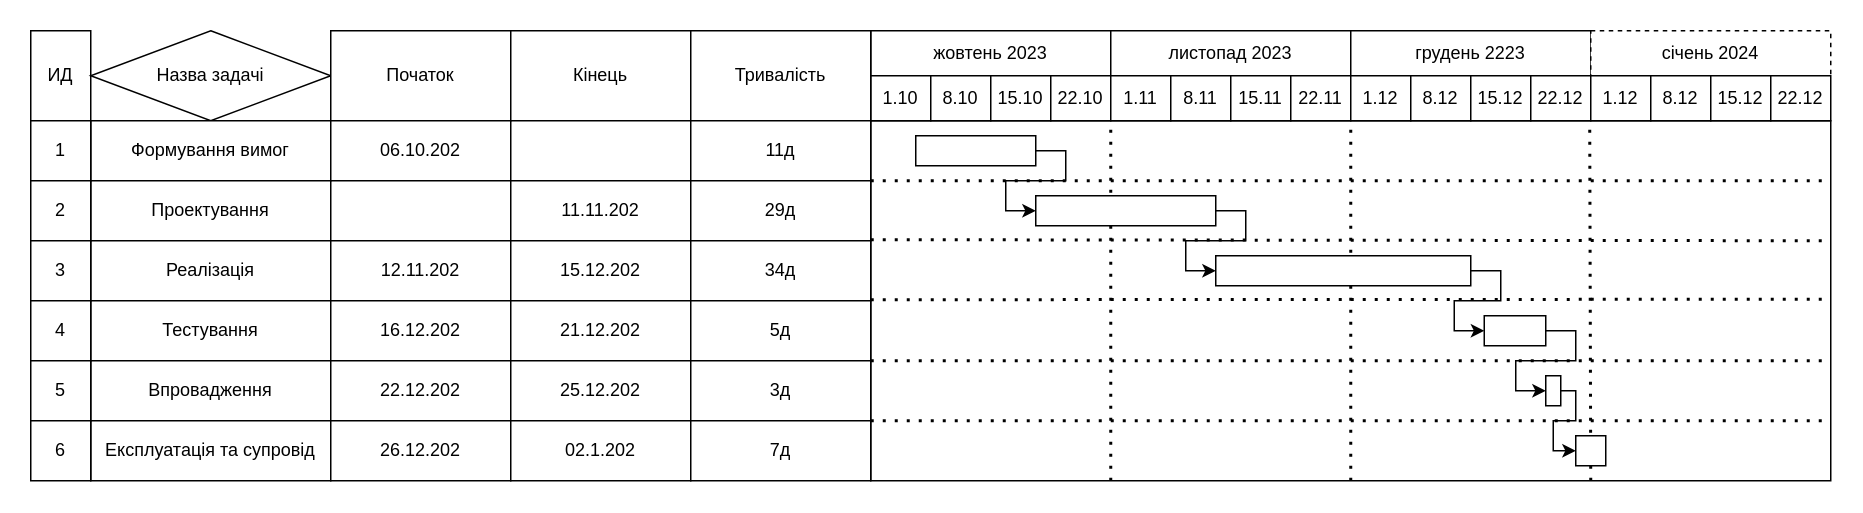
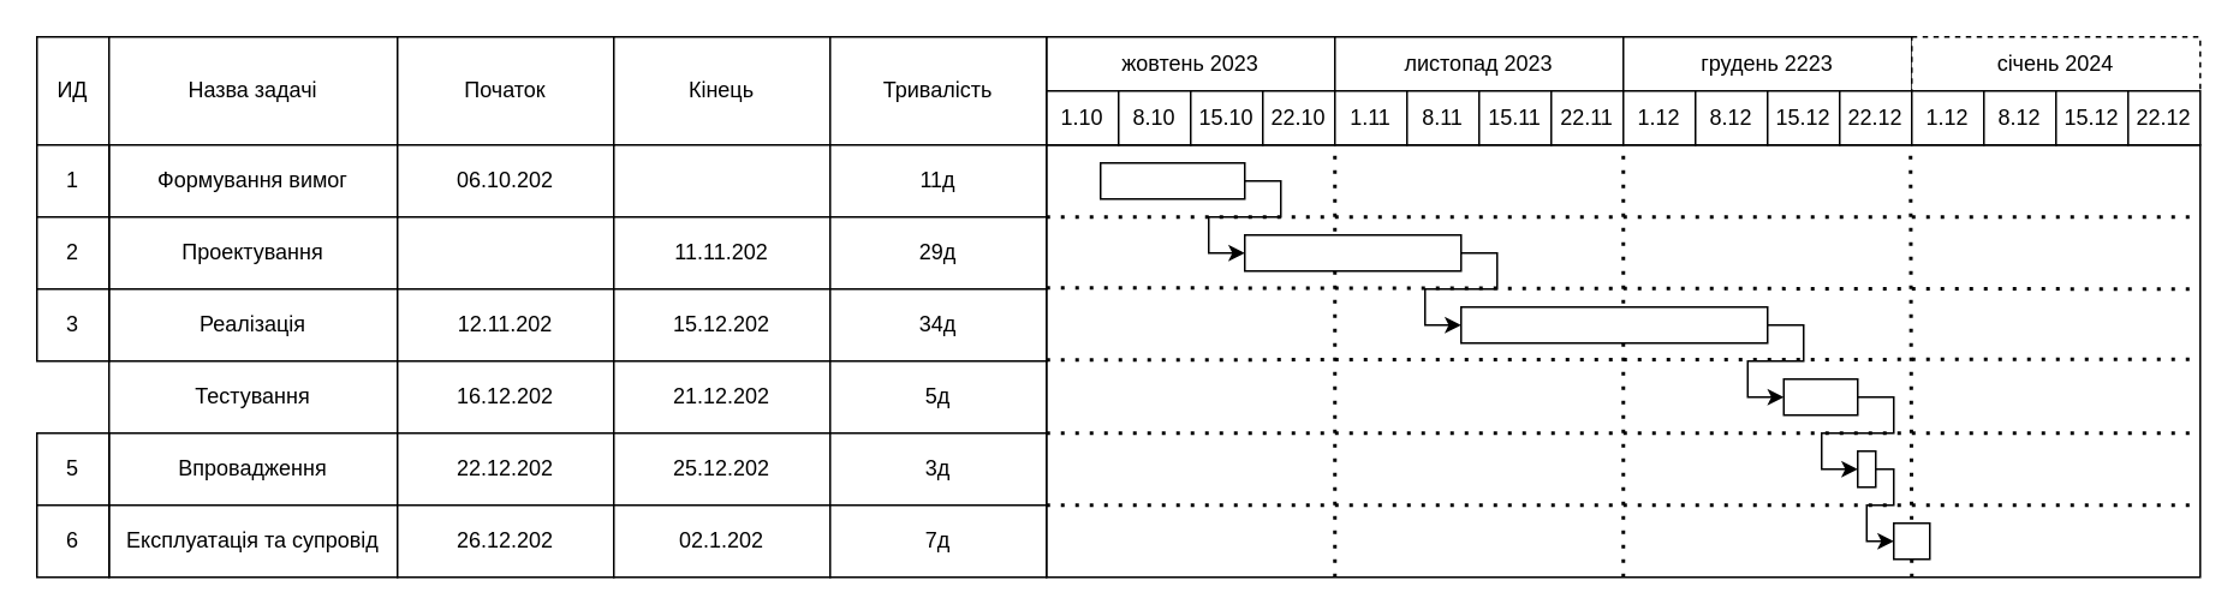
  <mxCell id="0" />
  <mxCell id="1" parent="0" />
  <mxCell id="2" value="" style="rounded=0;whiteSpace=wrap;html=1;" vertex="1" parent="1"><mxGeometry x="580" y="80" width="640" height="240" as="geometry" /></mxCell>
  <mxCell id="3" value="" style="endArrow=none;dashed=1;html=1;dashPattern=1 3;strokeWidth=2;rounded=0;entryX=0.25;entryY=0;entryDx=0;entryDy=0;" edge="1" parent="1" target="2"><mxGeometry width="50" height="50" relative="1" as="geometry"><mxPoint x="740" y="320" as="sourcePoint" /><mxPoint x="760" y="370" as="targetPoint" /></mxGeometry></mxCell>
  <mxCell id="4" value="" style="endArrow=none;dashed=1;html=1;dashPattern=1 3;strokeWidth=2;rounded=0;entryX=0.25;entryY=0;entryDx=0;entryDy=0;" edge="1" parent="1"><mxGeometry width="50" height="50" relative="1" as="geometry"><mxPoint x="900" y="320" as="sourcePoint" /><mxPoint x="900" y="80" as="targetPoint" /></mxGeometry></mxCell>
  <mxCell id="5" value="" style="endArrow=none;dashed=1;html=1;dashPattern=1 3;strokeWidth=2;rounded=0;entryX=0.25;entryY=0;entryDx=0;entryDy=0;exitX=0.75;exitY=1;exitDx=0;exitDy=0;" edge="1" parent="1" source="2"><mxGeometry width="50" height="50" relative="1" as="geometry"><mxPoint x="1059" y="320" as="sourcePoint" /><mxPoint x="1059.31" y="80" as="targetPoint" /></mxGeometry></mxCell>
  <mxCell id="6" value="ИД" style="rounded=0;whiteSpace=wrap;html=1;" vertex="1" parent="1"><mxGeometry x="20" y="20" width="40" height="60" as="geometry" /></mxCell>
- <mxCell id="7" value="Назва задачі" style="rhombus;whiteSpace=wrap;html=1;" vertex="1" parent="1"><mxGeometry x="60" y="20" width="160" height="60" as="geometry" /></mxCell>
+ <mxCell id="7" value="Назва задачі" style="rounded=0;whiteSpace=wrap;html=1;" vertex="1" parent="1"><mxGeometry x="60" y="20" width="160" height="60" as="geometry" /></mxCell>
  <mxCell id="8" value="Початок" style="rounded=0;whiteSpace=wrap;html=1;" vertex="1" parent="1"><mxGeometry x="220" y="20" width="120" height="60" as="geometry" /></mxCell>
  <mxCell id="9" value="Кінець" style="rounded=0;whiteSpace=wrap;html=1;" vertex="1" parent="1"><mxGeometry x="340" y="20" width="120" height="60" as="geometry" /></mxCell>
  <mxCell id="10" value="жовтень 2023" style="rounded=0;whiteSpace=wrap;html=1;" vertex="1" parent="1"><mxGeometry x="580" y="20" width="160" height="30" as="geometry" /></mxCell>
  <mxCell id="11" value="листопад 2023" style="rounded=0;whiteSpace=wrap;html=1;" vertex="1" parent="1"><mxGeometry x="740" y="20" width="160" height="30" as="geometry" /></mxCell>
  <mxCell id="12" value="грудень 2223" style="rounded=0;whiteSpace=wrap;html=1;" vertex="1" parent="1"><mxGeometry x="900" y="20" width="160" height="30" as="geometry" /></mxCell>
  <mxCell id="13" value="січень 2024" style="rounded=0;whiteSpace=wrap;html=1;dashed=1;" vertex="1" parent="1"><mxGeometry x="1060" y="20" width="160" height="30" as="geometry" /></mxCell>
  <mxCell id="14" value="Формування вимог" style="rounded=0;whiteSpace=wrap;html=1;" vertex="1" parent="1"><mxGeometry x="60" y="80" width="160" height="40" as="geometry" /></mxCell>
  <mxCell id="15" value="Проектування" style="rounded=0;whiteSpace=wrap;html=1;" vertex="1" parent="1"><mxGeometry x="60" y="120" width="160" height="40" as="geometry" /></mxCell>
  <mxCell id="16" value="Реалізація" style="rounded=0;whiteSpace=wrap;html=1;" vertex="1" parent="1"><mxGeometry x="60" y="160" width="160" height="40" as="geometry" /></mxCell>
  <mxCell id="17" value="Тестування" style="rounded=0;whiteSpace=wrap;html=1;" vertex="1" parent="1"><mxGeometry x="60" y="200" width="160" height="40" as="geometry" /></mxCell>
  <mxCell id="18" value="Впровадження" style="rounded=0;whiteSpace=wrap;html=1;" vertex="1" parent="1"><mxGeometry x="60" y="240" width="160" height="40" as="geometry" /></mxCell>
  <mxCell id="19" value="Експлуатація та супровід" style="rounded=0;whiteSpace=wrap;html=1;" vertex="1" parent="1"><mxGeometry x="60" y="280" width="160" height="40" as="geometry" /></mxCell>
  <mxCell id="20" value="06.10.202" style="rounded=0;whiteSpace=wrap;html=1;" vertex="1" parent="1"><mxGeometry x="220" y="80" width="120" height="40" as="geometry" /></mxCell>
  <mxCell id="21" value="12.11.202" style="rounded=0;whiteSpace=wrap;html=1;" vertex="1" parent="1"><mxGeometry x="220" y="160" width="120" height="40" as="geometry" /></mxCell>
  <mxCell id="22" value="16.12.202" style="rounded=0;whiteSpace=wrap;html=1;" vertex="1" parent="1"><mxGeometry x="220" y="200" width="120" height="40" as="geometry" /></mxCell>
  <mxCell id="23" value="22.12.202" style="rounded=0;whiteSpace=wrap;html=1;" vertex="1" parent="1"><mxGeometry x="220" y="240" width="120" height="40" as="geometry" /></mxCell>
  <mxCell id="24" value="26.12.202" style="rounded=0;whiteSpace=wrap;html=1;" vertex="1" parent="1"><mxGeometry x="220" y="280" width="120" height="40" as="geometry" /></mxCell>
  <mxCell id="25" value="11.11.202" style="rounded=0;whiteSpace=wrap;html=1;" vertex="1" parent="1"><mxGeometry x="340" y="120" width="120" height="40" as="geometry" /></mxCell>
  <mxCell id="26" value="15.12.202" style="rounded=0;whiteSpace=wrap;html=1;" vertex="1" parent="1"><mxGeometry x="340" y="160" width="120" height="40" as="geometry" /></mxCell>
  <mxCell id="27" value="21.12.202" style="rounded=0;whiteSpace=wrap;html=1;" vertex="1" parent="1"><mxGeometry x="340" y="200" width="120" height="40" as="geometry" /></mxCell>
  <mxCell id="28" value="25.12.202" style="rounded=0;whiteSpace=wrap;html=1;" vertex="1" parent="1"><mxGeometry x="340" y="240" width="120" height="40" as="geometry" /></mxCell>
  <mxCell id="29" value="02.1.202" style="rounded=0;whiteSpace=wrap;html=1;" vertex="1" parent="1"><mxGeometry x="340" y="280" width="120" height="40" as="geometry" /></mxCell>
  <mxCell id="30" value="1" style="rounded=0;whiteSpace=wrap;html=1;" vertex="1" parent="1"><mxGeometry x="20" y="80" width="40" height="40" as="geometry" /></mxCell>
  <mxCell id="31" value="2" style="rounded=0;whiteSpace=wrap;html=1;" vertex="1" parent="1"><mxGeometry x="20" y="120" width="40" height="40" as="geometry" /></mxCell>
  <mxCell id="32" value="3" style="rounded=0;whiteSpace=wrap;html=1;" vertex="1" parent="1"><mxGeometry x="20" y="160" width="40" height="40" as="geometry" /></mxCell>
- <mxCell id="33" value="4" style="rounded=0;whiteSpace=wrap;html=1;" vertex="1" parent="1"><mxGeometry x="20" y="200" width="40" height="40" as="geometry" /></mxCell>
  <mxCell id="34" value="5" style="rounded=0;whiteSpace=wrap;html=1;" vertex="1" parent="1"><mxGeometry x="20" y="240" width="40" height="40" as="geometry" /></mxCell>
  <mxCell id="35" value="6" style="rounded=0;whiteSpace=wrap;html=1;" vertex="1" parent="1"><mxGeometry x="20" y="280" width="40" height="40" as="geometry" /></mxCell>
  <mxCell id="36" value="1.10" style="rounded=0;whiteSpace=wrap;html=1;" vertex="1" parent="1"><mxGeometry x="580" y="50" width="40" height="30" as="geometry" /></mxCell>
  <mxCell id="37" value="8.10" style="rounded=0;whiteSpace=wrap;html=1;" vertex="1" parent="1"><mxGeometry x="620" y="50" width="40" height="30" as="geometry" /></mxCell>
  <mxCell id="38" value="15.10" style="rounded=0;whiteSpace=wrap;html=1;" vertex="1" parent="1"><mxGeometry x="660" y="50" width="40" height="30" as="geometry" /></mxCell>
  <mxCell id="39" value="22.10" style="rounded=0;whiteSpace=wrap;html=1;" vertex="1" parent="1"><mxGeometry x="700" y="50" width="40" height="30" as="geometry" /></mxCell>
  <mxCell id="40" value="Тривалість" style="rounded=0;whiteSpace=wrap;html=1;" vertex="1" parent="1"><mxGeometry x="460" y="20" width="120" height="60" as="geometry" /></mxCell>
  <mxCell id="41" value="11д" style="rounded=0;whiteSpace=wrap;html=1;" vertex="1" parent="1"><mxGeometry x="460" y="80" width="120" height="40" as="geometry" /></mxCell>
  <mxCell id="42" value="29д" style="rounded=0;whiteSpace=wrap;html=1;" vertex="1" parent="1"><mxGeometry x="460" y="120" width="120" height="40" as="geometry" /></mxCell>
  <mxCell id="43" value="34д" style="rounded=0;whiteSpace=wrap;html=1;" vertex="1" parent="1"><mxGeometry x="460" y="160" width="120" height="40" as="geometry" /></mxCell>
  <mxCell id="44" value="5д" style="rounded=0;whiteSpace=wrap;html=1;" vertex="1" parent="1"><mxGeometry x="460" y="200" width="120" height="40" as="geometry" /></mxCell>
  <mxCell id="45" value="3д" style="rounded=0;whiteSpace=wrap;html=1;" vertex="1" parent="1"><mxGeometry x="460" y="240" width="120" height="40" as="geometry" /></mxCell>
  <mxCell id="46" value="7д" style="rounded=0;whiteSpace=wrap;html=1;" vertex="1" parent="1"><mxGeometry x="460" y="280" width="120" height="40" as="geometry" /></mxCell>
  <mxCell id="47" style="edgeStyle=orthogonalEdgeStyle;rounded=0;orthogonalLoop=1;jettySize=auto;html=1;exitX=1;exitY=0.5;exitDx=0;exitDy=0;entryX=0;entryY=0.5;entryDx=0;entryDy=0;" edge="1" parent="1" source="48" target="50"><mxGeometry relative="1" as="geometry"><Array as="points"><mxPoint x="710" y="100" /><mxPoint x="710" y="120" /><mxPoint x="670" y="120" /><mxPoint x="670" y="140" /></Array></mxGeometry></mxCell>
  <mxCell id="48" value="" style="rounded=0;whiteSpace=wrap;html=1;" vertex="1" parent="1"><mxGeometry x="610" y="90" width="80" height="20" as="geometry" /></mxCell>
  <mxCell id="49" style="edgeStyle=orthogonalEdgeStyle;rounded=0;orthogonalLoop=1;jettySize=auto;html=1;exitX=1;exitY=0.5;exitDx=0;exitDy=0;entryX=0;entryY=0.5;entryDx=0;entryDy=0;" edge="1" parent="1" source="50" target="60"><mxGeometry relative="1" as="geometry"><Array as="points"><mxPoint x="830" y="140" /><mxPoint x="830" y="160" /><mxPoint x="790" y="160" /><mxPoint x="790" y="180" /></Array></mxGeometry></mxCell>
  <mxCell id="50" value="" style="rounded=0;whiteSpace=wrap;html=1;" vertex="1" parent="1"><mxGeometry x="690" y="130" width="120" height="20" as="geometry" /></mxCell>
  <mxCell id="51" value="1.11" style="rounded=0;whiteSpace=wrap;html=1;" vertex="1" parent="1"><mxGeometry x="740" y="50" width="40" height="30" as="geometry" /></mxCell>
  <mxCell id="52" value="8.11" style="rounded=0;whiteSpace=wrap;html=1;" vertex="1" parent="1"><mxGeometry x="780" y="50" width="40" height="30" as="geometry" /></mxCell>
  <mxCell id="53" value="15.11" style="rounded=0;whiteSpace=wrap;html=1;" vertex="1" parent="1"><mxGeometry x="820" y="50" width="40" height="30" as="geometry" /></mxCell>
  <mxCell id="54" value="22.11" style="rounded=0;whiteSpace=wrap;html=1;" vertex="1" parent="1"><mxGeometry x="860" y="50" width="40" height="30" as="geometry" /></mxCell>
  <mxCell id="55" value="1.12" style="rounded=0;whiteSpace=wrap;html=1;" vertex="1" parent="1"><mxGeometry x="900" y="50" width="40" height="30" as="geometry" /></mxCell>
  <mxCell id="56" value="8.12" style="rounded=0;whiteSpace=wrap;html=1;" vertex="1" parent="1"><mxGeometry x="940" y="50" width="40" height="30" as="geometry" /></mxCell>
  <mxCell id="57" value="15.12" style="rounded=0;whiteSpace=wrap;html=1;" vertex="1" parent="1"><mxGeometry x="980" y="50" width="40" height="30" as="geometry" /></mxCell>
  <mxCell id="58" value="22.12" style="rounded=0;whiteSpace=wrap;html=1;" vertex="1" parent="1"><mxGeometry x="1020" y="50" width="40" height="30" as="geometry" /></mxCell>
  <mxCell id="59" style="edgeStyle=orthogonalEdgeStyle;rounded=0;orthogonalLoop=1;jettySize=auto;html=1;exitX=1;exitY=0.5;exitDx=0;exitDy=0;entryX=0;entryY=0.5;entryDx=0;entryDy=0;" edge="1" parent="1" source="60" target="62"><mxGeometry relative="1" as="geometry"><Array as="points"><mxPoint x="1000" y="180" /><mxPoint x="1000" y="200" /><mxPoint x="969" y="200" /><mxPoint x="969" y="220" /></Array></mxGeometry></mxCell>
  <mxCell id="60" value="" style="rounded=0;whiteSpace=wrap;html=1;" vertex="1" parent="1"><mxGeometry x="810" y="170" width="170" height="20" as="geometry" /></mxCell>
  <mxCell id="61" style="edgeStyle=orthogonalEdgeStyle;rounded=0;orthogonalLoop=1;jettySize=auto;html=1;exitX=1;exitY=0.5;exitDx=0;exitDy=0;entryX=0;entryY=0.5;entryDx=0;entryDy=0;" edge="1" parent="1" source="62" target="64"><mxGeometry relative="1" as="geometry"><Array as="points"><mxPoint x="1050" y="220" /><mxPoint x="1050" y="240" /><mxPoint x="1010" y="240" /><mxPoint x="1010" y="260" /></Array></mxGeometry></mxCell>
  <mxCell id="62" value="" style="rounded=0;whiteSpace=wrap;html=1;" vertex="1" parent="1"><mxGeometry x="989" y="210" width="41" height="20" as="geometry" /></mxCell>
  <mxCell id="63" style="edgeStyle=orthogonalEdgeStyle;rounded=0;orthogonalLoop=1;jettySize=auto;html=1;exitX=1;exitY=0.5;exitDx=0;exitDy=0;entryX=0;entryY=0.5;entryDx=0;entryDy=0;" edge="1" parent="1" source="64" target="74"><mxGeometry relative="1" as="geometry"><Array as="points"><mxPoint x="1050" y="260" /><mxPoint x="1050" y="280" /><mxPoint x="1035" y="280" /><mxPoint x="1035" y="300" /></Array></mxGeometry></mxCell>
  <mxCell id="64" value="" style="rounded=0;whiteSpace=wrap;html=1;" vertex="1" parent="1"><mxGeometry x="1030" y="250" width="10" height="20" as="geometry" /></mxCell>
  <mxCell id="65" value="1.12" style="rounded=0;whiteSpace=wrap;html=1;" vertex="1" parent="1"><mxGeometry x="1060" y="50" width="40" height="30" as="geometry" /></mxCell>
  <mxCell id="66" value="8.12" style="rounded=0;whiteSpace=wrap;html=1;" vertex="1" parent="1"><mxGeometry x="1100" y="50" width="40" height="30" as="geometry" /></mxCell>
  <mxCell id="67" value="15.12" style="rounded=0;whiteSpace=wrap;html=1;" vertex="1" parent="1"><mxGeometry x="1140" y="50" width="40" height="30" as="geometry" /></mxCell>
  <mxCell id="68" value="22.12" style="rounded=0;whiteSpace=wrap;html=1;" vertex="1" parent="1"><mxGeometry x="1180" y="50" width="40" height="30" as="geometry" /></mxCell>
  <mxCell id="69" value="" style="endArrow=none;dashed=1;html=1;dashPattern=1 3;strokeWidth=2;rounded=0;exitX=1;exitY=0;exitDx=0;exitDy=0;" edge="1" parent="1" source="42"><mxGeometry width="50" height="50" relative="1" as="geometry"><mxPoint x="750" y="330" as="sourcePoint" /><mxPoint x="1220" y="120" as="targetPoint" /></mxGeometry></mxCell>
  <mxCell id="70" value="" style="endArrow=none;dashed=1;html=1;dashPattern=1 3;strokeWidth=2;rounded=0;exitX=1;exitY=0;exitDx=0;exitDy=0;" edge="1" parent="1"><mxGeometry width="50" height="50" relative="1" as="geometry"><mxPoint x="580" y="159.31" as="sourcePoint" /><mxPoint x="1220" y="160" as="targetPoint" /></mxGeometry></mxCell>
  <mxCell id="71" value="" style="endArrow=none;dashed=1;html=1;dashPattern=1 3;strokeWidth=2;rounded=0;exitX=1;exitY=0;exitDx=0;exitDy=0;" edge="1" parent="1"><mxGeometry width="50" height="50" relative="1" as="geometry"><mxPoint x="580" y="199.31" as="sourcePoint" /><mxPoint x="1220" y="199" as="targetPoint" /></mxGeometry></mxCell>
  <mxCell id="72" value="" style="endArrow=none;dashed=1;html=1;dashPattern=1 3;strokeWidth=2;rounded=0;exitX=1;exitY=0;exitDx=0;exitDy=0;" edge="1" parent="1"><mxGeometry width="50" height="50" relative="1" as="geometry"><mxPoint x="580" y="240" as="sourcePoint" /><mxPoint x="1220" y="240" as="targetPoint" /></mxGeometry></mxCell>
  <mxCell id="73" value="" style="endArrow=none;dashed=1;html=1;dashPattern=1 3;strokeWidth=2;rounded=0;exitX=1;exitY=0;exitDx=0;exitDy=0;" edge="1" parent="1"><mxGeometry width="50" height="50" relative="1" as="geometry"><mxPoint x="580" y="280" as="sourcePoint" /><mxPoint x="1220" y="280" as="targetPoint" /></mxGeometry></mxCell>
  <mxCell id="74" value="" style="rounded=0;whiteSpace=wrap;html=1;" vertex="1" parent="1"><mxGeometry x="1050" y="290" width="20" height="20" as="geometry" /></mxCell>
